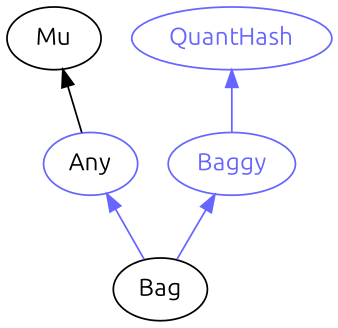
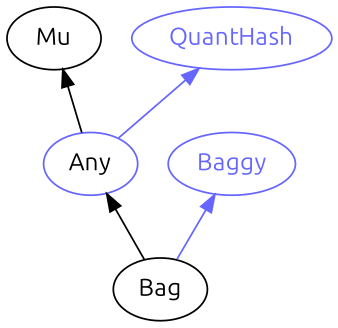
  digraph {
    bgcolor="#FFFFFF"
    fontname=Ubuntu
    rankdir=BT
    splines=polyline
    node [color="#6666FF" fontcolor="#000000" fontname=Ubuntu]
    edge [color="#000000" fontname=Ubuntu]
    Any
    Bag [color="#000000"]
    Baggy [fontcolor="#6666FF"]
    Mu [color="#000000"]
    QuantHash [fontcolor="#6666FF"]
    Any -> Mu
-   Bag -> Any [color="#6666FF"]
+   Bag -> Any
    Bag -> Baggy [color="#6666FF"]
-   Baggy -> QuantHash [color="#6666FF"]
+   Any -> QuantHash [color="#6666FF"]
  }
